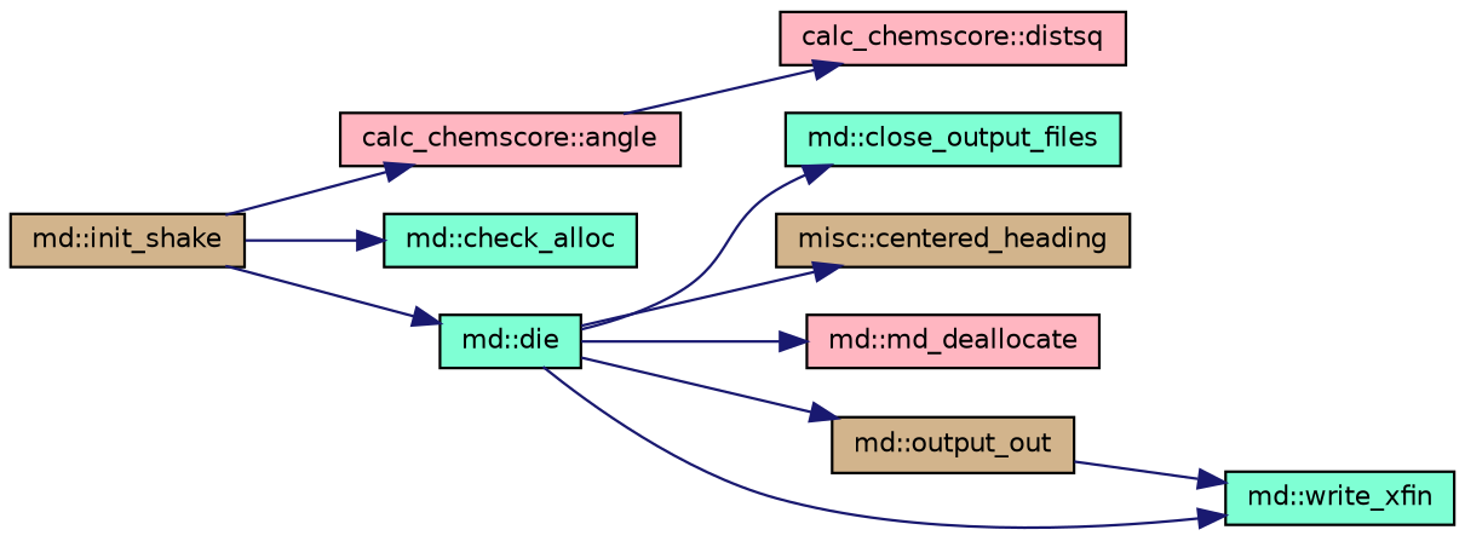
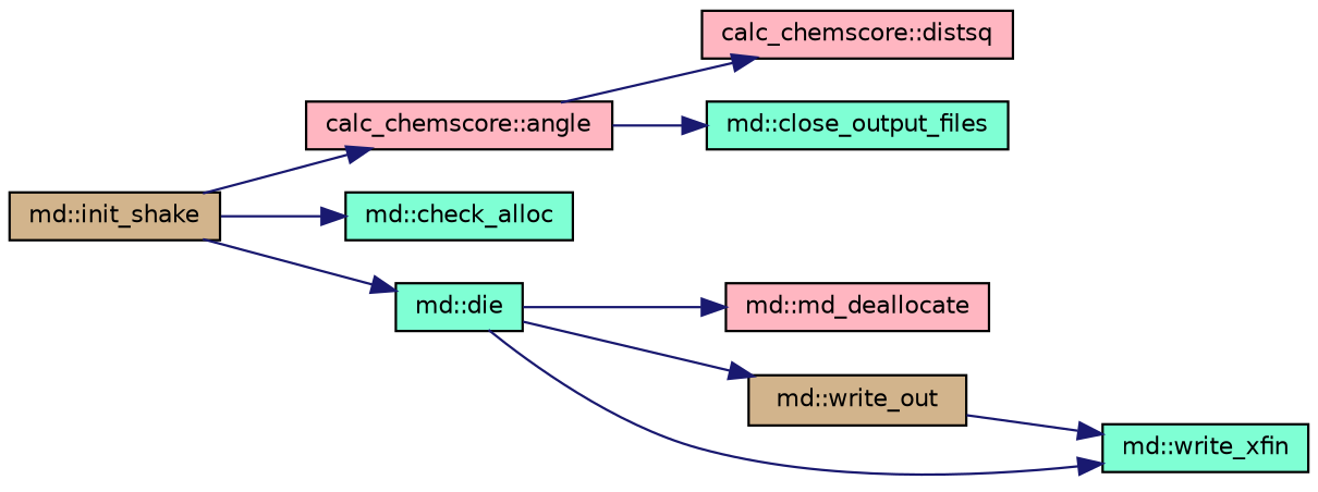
  digraph {
    rankdir=LR
    node [color=black fillcolor=aquamarine fontname=Helvetica fontsize=10 shape=record style=filled]
    edge [color=midnightblue fontname=Helvetica fontsize=10 labelfontname=Helvetica labelfontsize=10 style=solid]
    n1 [fillcolor=tan fontcolor=black height=0.2 label="md::init_shake" width=0.4]
    n2 [fillcolor=lightpink height=0.2 label="calc_chemscore::angle" width=0.4]
    n3 [height=0.2 label="md::check_alloc" width=0.4]
    n4 [height=0.2 label="md::die" width=0.4]
    n5 [fillcolor=lightpink height=0.2 label="calc_chemscore::distsq" width=0.4]
-   n6 [fillcolor=tan height=0.2 label="misc::centered_heading" width=0.4]
    n7 [height=0.2 label="md::close_output_files" width=0.4]
    n8 [fillcolor=lightpink height=0.2 label="md::md_deallocate" width=0.4]
-   n9 [fillcolor=tan height=0.2 label="md::output_out" width=0.4]
+   n9 [fillcolor=tan height=0.2 label="md::write_out" width=0.4]
    n10 [height=0.2 label="md::write_xfin" width=0.4]
    n1 -> n2
    n1 -> n3
    n1 -> n4
    n2 -> n5
-   n4 -> n6
-   n4 -> n7
+   n2 -> n7
    n4 -> n8
    n4 -> n9
    n4 -> n10
    n9 -> n10
  }
